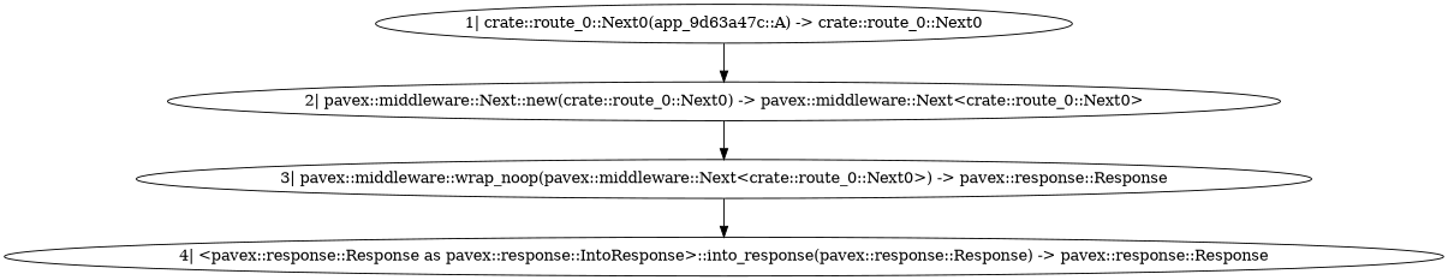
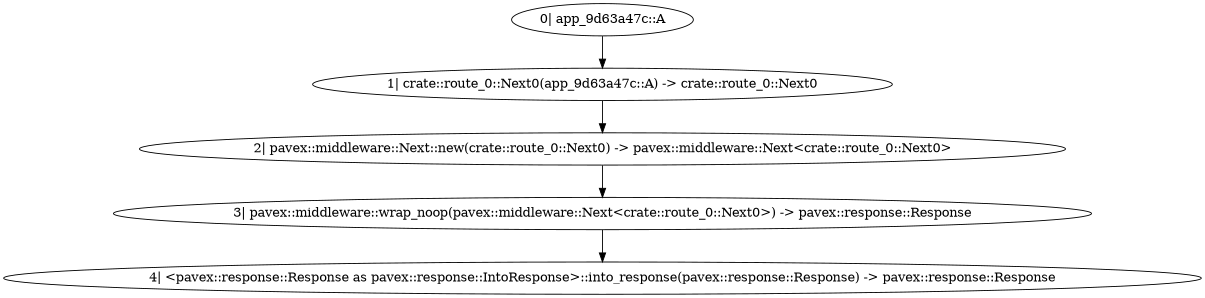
  digraph {
    n1 [label="3| pavex::middleware::wrap_noop(pavex::middleware::Next<crate::route_0::Next0>) -> pavex::response::Response"]
    n2 [label="4| <pavex::response::Response as pavex::response::IntoResponse>::into_response(pavex::response::Response) -> pavex::response::Response"]
    n3 [label="2| pavex::middleware::Next::new(crate::route_0::Next0) -> pavex::middleware::Next<crate::route_0::Next0>"]
    n4 [label="1| crate::route_0::Next0(app_9d63a47c::A) -> crate::route_0::Next0"]
+   n5 [label="0| app_9d63a47c::A"]
    n1 -> n2
    n3 -> n1
    n4 -> n3
+   n5 -> n4
  }
